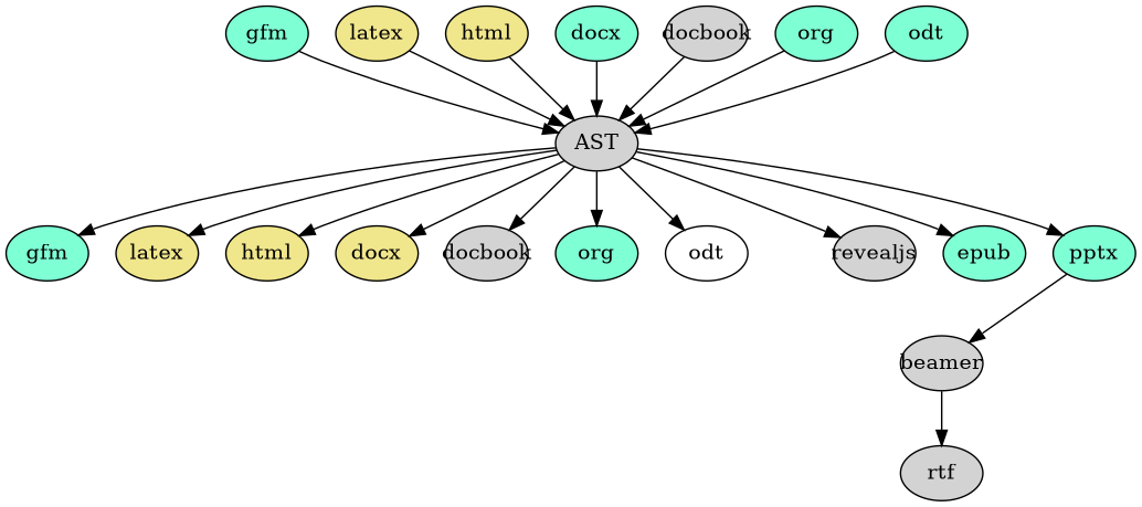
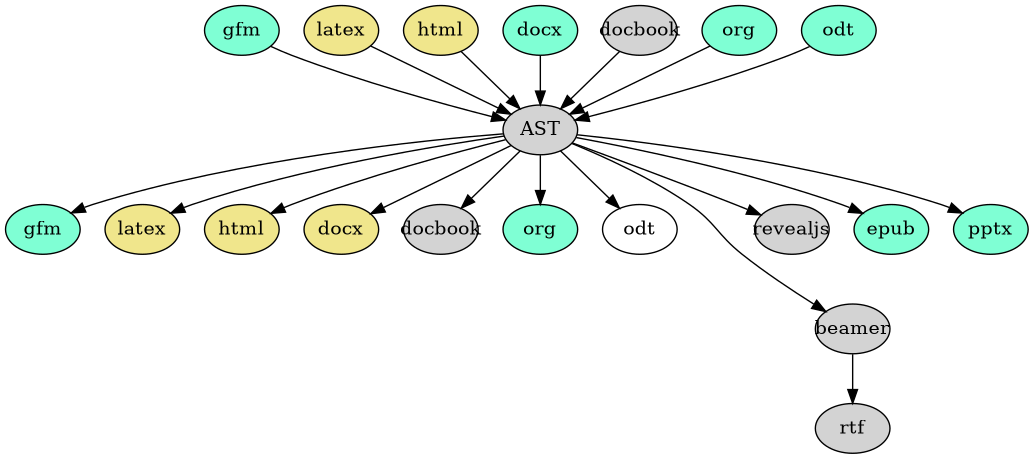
  digraph {
    node [fillcolor=aquamarine fixedsize=true shape=ellipse style=filled]
    n1 [label=gfm]
    n2 [fillcolor=lightgrey label=AST]
    n3 [label=gfm]
    n4 [fillcolor=khaki label=latex]
    n5 [fillcolor=khaki label=html]
    n6 [fillcolor=khaki label=docx]
    n7 [fillcolor=lightgrey label=docbook]
    n8 [label=org]
    n9 [fillcolor=white label=odt]
    n10 [fillcolor=lightgrey label=beamer]
    n11 [fillcolor=lightgrey label=revealjs]
    n12 [label=epub]
    n13 [label=pptx]
    n14 [fillcolor=lightgrey label=rtf]
    n15 [fillcolor=khaki label=latex]
    n16 [fillcolor=khaki label=html]
    n17 [label=docx]
    n18 [fillcolor=lightgrey label=docbook]
    n19 [label=org]
    n20 [label=odt]
    n1 -> n2
    n2 -> n3
    n2 -> n4
    n2 -> n5
    n2 -> n6
    n2 -> n7
    n2 -> n8
    n2 -> n9
-   n13 -> n10
+   n2 -> n10
    n2 -> n11
    n2 -> n12
    n2 -> n13
    n10 -> n14
    n15 -> n2
    n16 -> n2
    n17 -> n2
    n18 -> n2
    n19 -> n2
    n20 -> n2
  }
